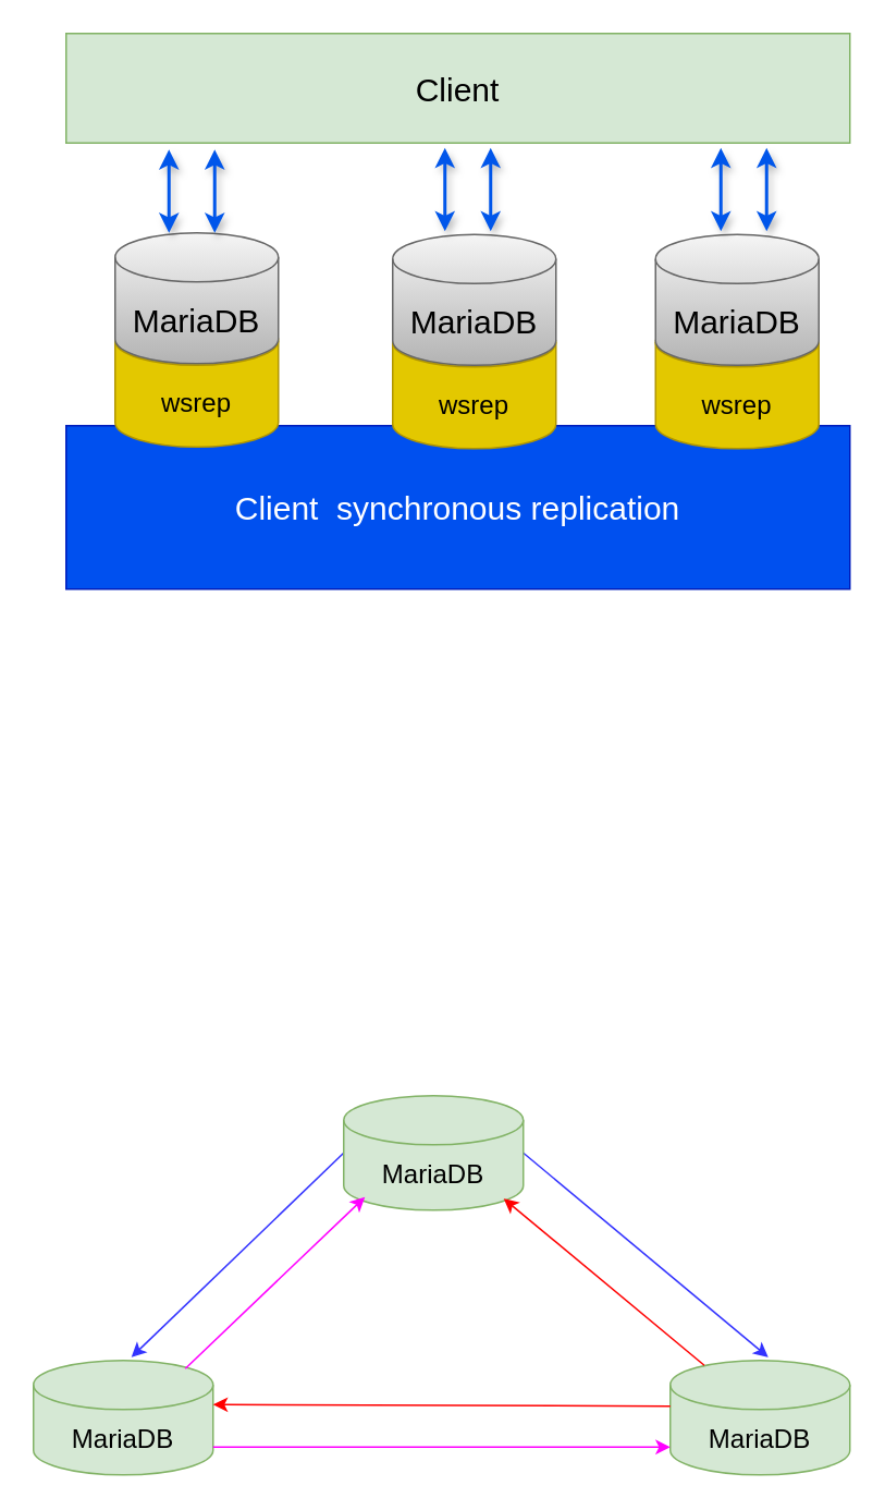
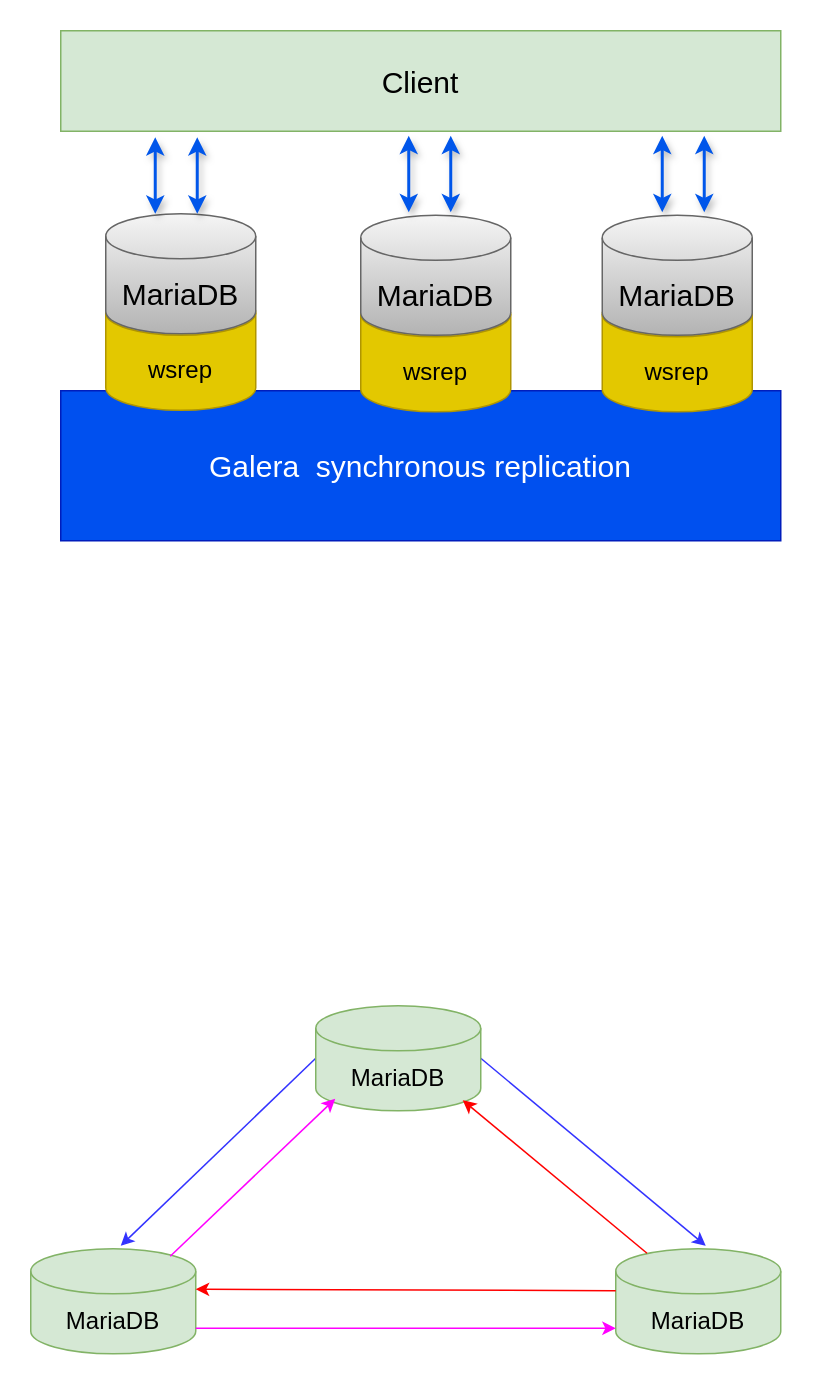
  <mxCell id="0" />
  <mxCell id="1" parent="0" />
  <mxCell id="2" value="" style="group" vertex="1" connectable="0" parent="1"><mxGeometry x="20" y="670" width="500" height="232" as="geometry" /></mxCell>
  <mxCell id="3" value="&lt;font style=&quot;font-size: 16px;&quot;&gt;MariaDB&lt;/font&gt;" style="shape=cylinder3;whiteSpace=wrap;html=1;boundedLbl=1;backgroundOutline=1;size=15;fillColor=#d5e8d4;strokeColor=#82b366;" vertex="1" parent="2"><mxGeometry x="390" y="162" width="110" height="70" as="geometry" /></mxCell>
  <mxCell id="4" value="" style="endArrow=classic;html=1;rounded=0;exitX=0;exitY=0.5;exitDx=0;exitDy=0;exitPerimeter=0;strokeColor=#3333FF;" edge="1" parent="2"><mxGeometry width="50" height="50" relative="1" as="geometry"><mxPoint x="190" y="35" as="sourcePoint" /><mxPoint x="60" y="160" as="targetPoint" /></mxGeometry></mxCell>
  <mxCell id="5" value="" style="endArrow=classic;html=1;rounded=0;exitX=1;exitY=0.5;exitDx=0;exitDy=0;exitPerimeter=0;strokeColor=#3333FF;" edge="1" parent="2"><mxGeometry width="50" height="50" relative="1" as="geometry"><mxPoint x="300" y="35" as="sourcePoint" /><mxPoint x="450" y="160" as="targetPoint" /></mxGeometry></mxCell>
  <mxCell id="6" value="&lt;font style=&quot;font-size: 16px;&quot;&gt;MariaDB&lt;/font&gt;" style="shape=cylinder3;whiteSpace=wrap;html=1;boundedLbl=1;backgroundOutline=1;size=15;fillColor=#d5e8d4;strokeColor=#82b366;" vertex="1" parent="2"><mxGeometry y="162" width="110" height="70" as="geometry" /></mxCell>
  <mxCell id="7" value="&lt;font style=&quot;font-size: 16px;&quot;&gt;MariaDB&lt;/font&gt;" style="shape=cylinder3;whiteSpace=wrap;html=1;boundedLbl=1;backgroundOutline=1;size=15;fillColor=#d5e8d4;strokeColor=#82b366;" vertex="1" parent="2"><mxGeometry x="190" width="110" height="70" as="geometry" /></mxCell>
  <mxCell id="8" value="" style="endArrow=classic;html=1;rounded=0;exitX=1;exitY=1;exitDx=0;exitDy=-15;exitPerimeter=0;entryX=0;entryY=1;entryDx=0;entryDy=-15;entryPerimeter=0;strokeColor=#FF00FF;" edge="1" parent="2"><mxGeometry width="50" height="50" relative="1" as="geometry"><mxPoint x="110" y="215" as="sourcePoint" /><mxPoint x="390" y="215" as="targetPoint" /></mxGeometry></mxCell>
  <mxCell id="9" value="" style="endArrow=classic;html=1;rounded=0;entryX=1;entryY=0.5;entryDx=0;entryDy=0;entryPerimeter=0;exitX=0;exitY=0.5;exitDx=0;exitDy=0;exitPerimeter=0;strokeColor=#FF0000;" edge="1" parent="2"><mxGeometry width="50" height="50" relative="1" as="geometry"><mxPoint x="390" y="190" as="sourcePoint" /><mxPoint x="110" y="189" as="targetPoint" /></mxGeometry></mxCell>
  <mxCell id="10" value="" style="endArrow=classic;html=1;rounded=0;entryX=0;entryY=1;entryDx=0;entryDy=-15;entryPerimeter=0;strokeColor=#FF00FF;" edge="1" parent="2"><mxGeometry width="50" height="50" relative="1" as="geometry"><mxPoint x="93" y="167" as="sourcePoint" /><mxPoint x="203" y="62" as="targetPoint" /></mxGeometry></mxCell>
  <mxCell id="11" value="" style="endArrow=classic;html=1;rounded=0;strokeColor=#FF0000;" edge="1" parent="2"><mxGeometry width="50" height="50" relative="1" as="geometry"><mxPoint x="410.847" y="165" as="sourcePoint" /><mxPoint x="288" y="63" as="targetPoint" /></mxGeometry></mxCell>
  <mxCell id="12" value="&lt;font style=&quot;font-size: 20px;&quot;&gt;Client&lt;/font&gt;" style="text;html=1;strokeColor=#82b366;fillColor=#d5e8d4;align=center;verticalAlign=middle;whiteSpace=wrap;rounded=0;fontSize=16;" vertex="1" parent="1"><mxGeometry x="40" y="20" width="480" height="67" as="geometry" /></mxCell>
- <mxCell id="13" value="&lt;font style=&quot;font-size: 20px;&quot;&gt;Client&amp;nbsp; synchronous replication&lt;/font&gt;" style="text;html=1;strokeColor=#001DBC;fillColor=#0050ef;align=center;verticalAlign=middle;whiteSpace=wrap;rounded=0;fontSize=16;fontColor=#ffffff;" vertex="1" parent="1"><mxGeometry x="40" y="260" width="480" height="100" as="geometry" /></mxCell>
+ <mxCell id="13" value="&lt;font style=&quot;font-size: 20px;&quot;&gt;Galera&amp;nbsp; synchronous replication&lt;/font&gt;" style="text;html=1;strokeColor=#001DBC;fillColor=#0050ef;align=center;verticalAlign=middle;whiteSpace=wrap;rounded=0;fontSize=16;fontColor=#ffffff;" vertex="1" parent="1"><mxGeometry x="40" y="260" width="480" height="100" as="geometry" /></mxCell>
  <mxCell id="14" value="&lt;span style=&quot;font-size: 16px;&quot;&gt;wsrep&lt;/span&gt;" style="shape=cylinder3;whiteSpace=wrap;html=1;boundedLbl=1;backgroundOutline=1;size=15;fillColor=#e3c800;strokeColor=#B09500;fontColor=#000000;" vertex="1" parent="1"><mxGeometry x="70" y="193" width="100" height="80" as="geometry" /></mxCell>
  <mxCell id="15" value="&lt;font style=&quot;font-size: 20px;&quot;&gt;MariaDB&lt;/font&gt;" style="shape=cylinder3;whiteSpace=wrap;html=1;boundedLbl=1;backgroundOutline=1;size=15;fillColor=#f5f5f5;strokeColor=#666666;gradientColor=#b3b3b3;" vertex="1" parent="1"><mxGeometry x="70" y="142" width="100" height="80" as="geometry" /></mxCell>
  <mxCell id="16" value="&lt;span style=&quot;font-size: 16px;&quot;&gt;wsrep&lt;/span&gt;" style="shape=cylinder3;whiteSpace=wrap;html=1;boundedLbl=1;backgroundOutline=1;size=15;fillColor=#e3c800;strokeColor=#B09500;fontColor=#000000;" vertex="1" parent="1"><mxGeometry x="240" y="194" width="100" height="80" as="geometry" /></mxCell>
  <mxCell id="17" value="&lt;font style=&quot;font-size: 20px;&quot;&gt;MariaDB&lt;/font&gt;" style="shape=cylinder3;whiteSpace=wrap;html=1;boundedLbl=1;backgroundOutline=1;size=15;fillColor=#f5f5f5;strokeColor=#666666;gradientColor=#b3b3b3;" vertex="1" parent="1"><mxGeometry x="240" y="143" width="100" height="80" as="geometry" /></mxCell>
  <mxCell id="18" value="&lt;span style=&quot;font-size: 16px;&quot;&gt;wsrep&lt;/span&gt;" style="shape=cylinder3;whiteSpace=wrap;html=1;boundedLbl=1;backgroundOutline=1;size=15;fillColor=#e3c800;strokeColor=#B09500;fontColor=#000000;" vertex="1" parent="1"><mxGeometry x="401" y="194" width="100" height="80" as="geometry" /></mxCell>
  <mxCell id="19" value="&lt;font style=&quot;font-size: 20px;&quot;&gt;MariaDB&lt;/font&gt;" style="shape=cylinder3;whiteSpace=wrap;html=1;boundedLbl=1;backgroundOutline=1;size=15;fillColor=#f5f5f5;strokeColor=#666666;gradientColor=#b3b3b3;" vertex="1" parent="1"><mxGeometry x="401" y="143" width="100" height="80" as="geometry" /></mxCell>
  <mxCell id="20" value="" style="endArrow=classic;startArrow=classic;html=1;rounded=0;fontSize=16;strokeColor=#0056EA;strokeWidth=2;fillColor=#0050ef;shadow=1;" edge="1" parent="1"><mxGeometry width="50" height="50" relative="1" as="geometry"><mxPoint x="103" y="142" as="sourcePoint" /><mxPoint x="103" y="91" as="targetPoint" /></mxGeometry></mxCell>
  <mxCell id="21" value="" style="endArrow=classic;startArrow=classic;html=1;rounded=0;fontSize=16;strokeColor=#0056EA;strokeWidth=2;fillColor=#0050ef;shadow=1;" edge="1" parent="1"><mxGeometry width="50" height="50" relative="1" as="geometry"><mxPoint x="131" y="142" as="sourcePoint" /><mxPoint x="131" y="91" as="targetPoint" /></mxGeometry></mxCell>
  <mxCell id="22" value="" style="endArrow=classic;startArrow=classic;html=1;rounded=0;fontSize=16;strokeColor=#0056EA;strokeWidth=2;fillColor=#0050ef;shadow=1;" edge="1" parent="1"><mxGeometry width="50" height="50" relative="1" as="geometry"><mxPoint x="272" y="141" as="sourcePoint" /><mxPoint x="272" y="90" as="targetPoint" /></mxGeometry></mxCell>
  <mxCell id="23" value="" style="endArrow=classic;startArrow=classic;html=1;rounded=0;fontSize=16;strokeColor=#0056EA;strokeWidth=2;fillColor=#0050ef;shadow=1;" edge="1" parent="1"><mxGeometry width="50" height="50" relative="1" as="geometry"><mxPoint x="300" y="141" as="sourcePoint" /><mxPoint x="300" y="90" as="targetPoint" /></mxGeometry></mxCell>
  <mxCell id="24" value="" style="endArrow=classic;startArrow=classic;html=1;rounded=0;fontSize=16;strokeColor=#0056EA;strokeWidth=2;fillColor=#0050ef;shadow=1;" edge="1" parent="1"><mxGeometry width="50" height="50" relative="1" as="geometry"><mxPoint x="441" y="141" as="sourcePoint" /><mxPoint x="441" y="90" as="targetPoint" /></mxGeometry></mxCell>
  <mxCell id="25" value="" style="endArrow=classic;startArrow=classic;html=1;rounded=0;fontSize=16;strokeColor=#0056EA;strokeWidth=2;fillColor=#0050ef;shadow=1;" edge="1" parent="1"><mxGeometry width="50" height="50" relative="1" as="geometry"><mxPoint x="469" y="141" as="sourcePoint" /><mxPoint x="469" y="90" as="targetPoint" /></mxGeometry></mxCell>
